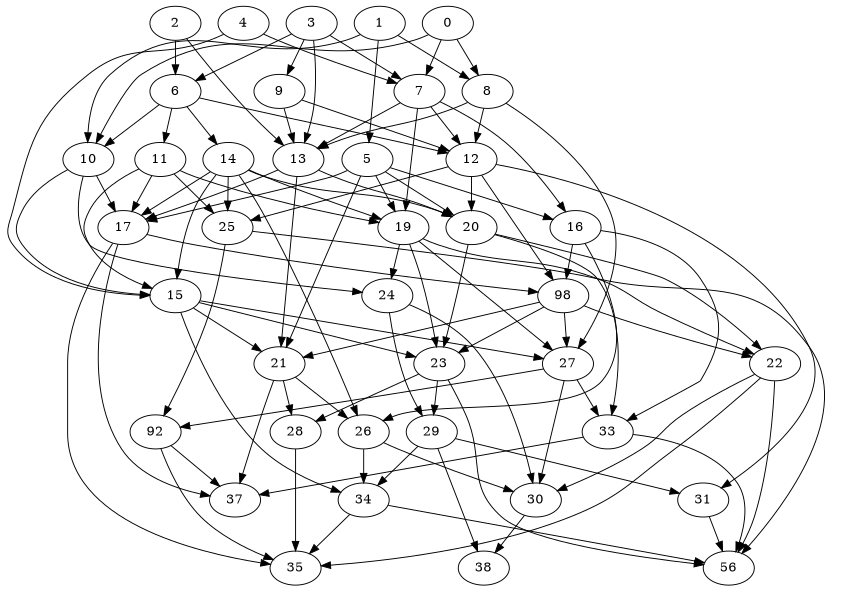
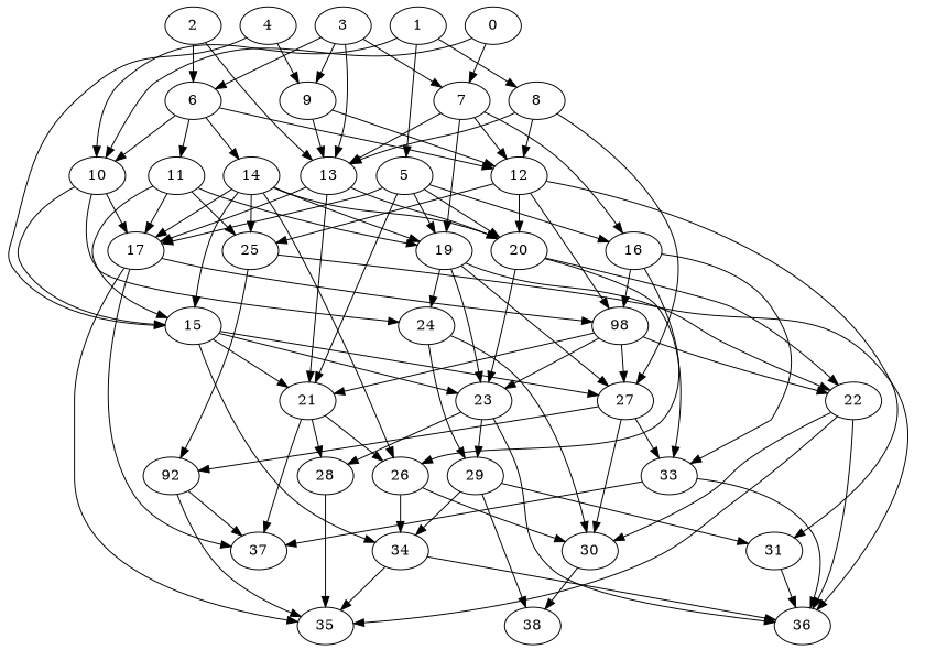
  digraph {
    15
    21
    23
    34
    27
    37
    26
    28
-   36 [label=56]
+   36
    29
    35
    n12 [label=92]
    33
    30
    38
    25
    12
    20
    n19 [label=98]
    31
    22
    5
    19
    17
    16
    24
    13
    6
    11
    14
    10
    7
    3
    9
    8
    0
    1
    2
    4
    15 -> 21
    15 -> 23
    15 -> 34
    15 -> 27
    21 -> 37
    21 -> 26
    21 -> 28
    23 -> 28
    23 -> 36
    23 -> 29
    34 -> 36
    34 -> 35
    27 -> n12
    27 -> 33
    27 -> 30
    26 -> 34
    26 -> 30
    28 -> 35
    29 -> 34
    29 -> 38
    29 -> 31
    n12 -> 37
    n12 -> 35
    33 -> 37
    33 -> 36
    30 -> 38
    25 -> 36
    25 -> n12
    12 -> 25
    12 -> 20
    12 -> n19
    12 -> 31
    20 -> 23
    20 -> 33
    20 -> 22
    n19 -> 21
    n19 -> 23
    n19 -> 27
    n19 -> 22
    31 -> 36
    22 -> 36
    22 -> 35
    22 -> 30
    5 -> 21
    5 -> 20
    5 -> 19
    5 -> 17
    5 -> 16
    19 -> 23
    19 -> 27
    19 -> 22
    19 -> 24
    17 -> 37
    17 -> 35
    17 -> n19
    16 -> 26
    16 -> 33
    16 -> n19
    24 -> 29
    24 -> 30
    13 -> 21
    13 -> 20
    13 -> 17
    6 -> 12
    6 -> 11
    6 -> 14
    6 -> 10
    11 -> 15
    11 -> 25
    11 -> 19
    11 -> 17
    14 -> 15
    14 -> 26
    14 -> 25
    14 -> 20
    14 -> 19
    14 -> 17
    10 -> 15
    10 -> 17
    10 -> 24
    7 -> 12
    7 -> 19
    7 -> 16
    7 -> 13
    3 -> 13
    3 -> 6
    3 -> 7
    3 -> 9
    9 -> 12
    9 -> 13
    8 -> 27
    8 -> 12
    8 -> 13
    0 -> 10
    0 -> 7
-   0 -> 8
    1 -> 5
    1 -> 10
    1 -> 8
    2 -> 13
    2 -> 6
    4 -> 15
-   4 -> 7
+   4 -> 9
  }
